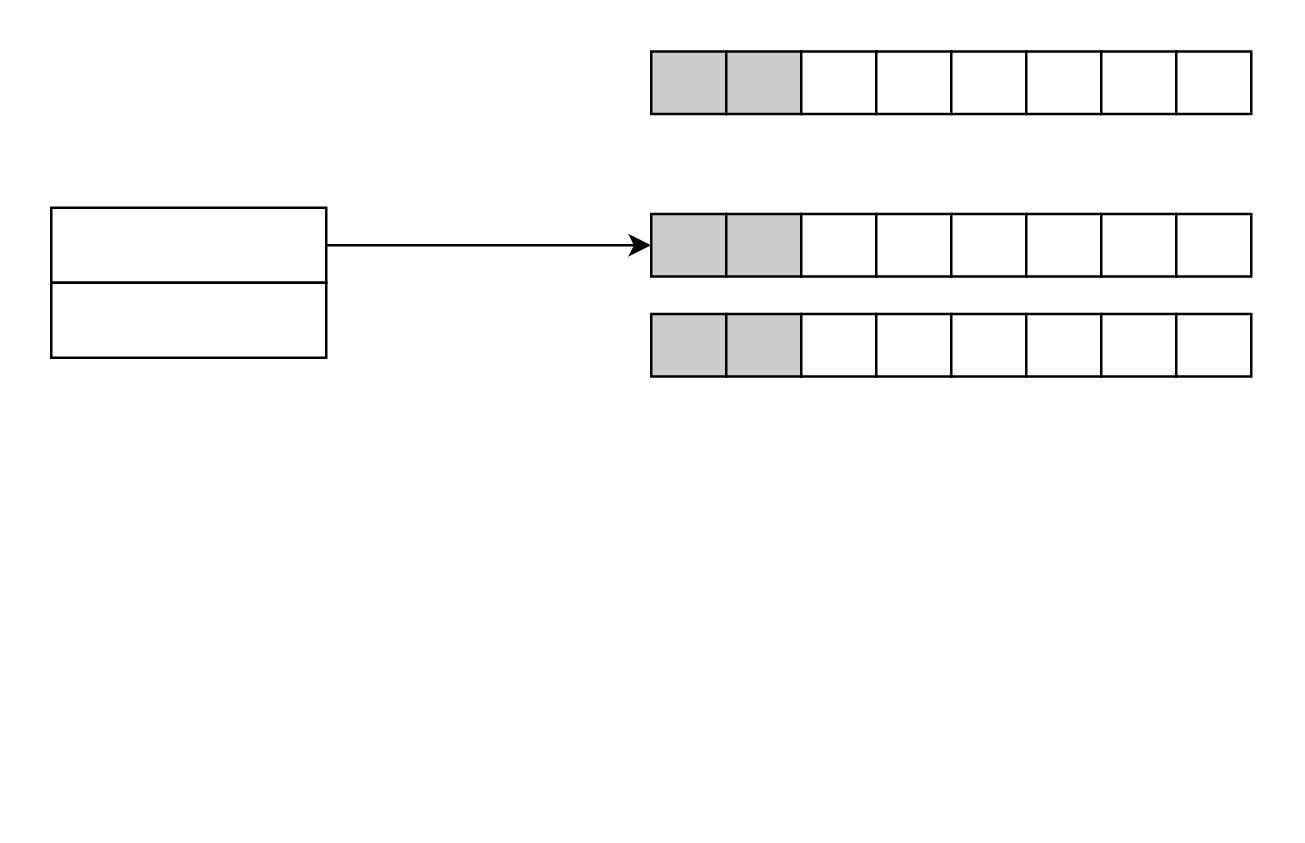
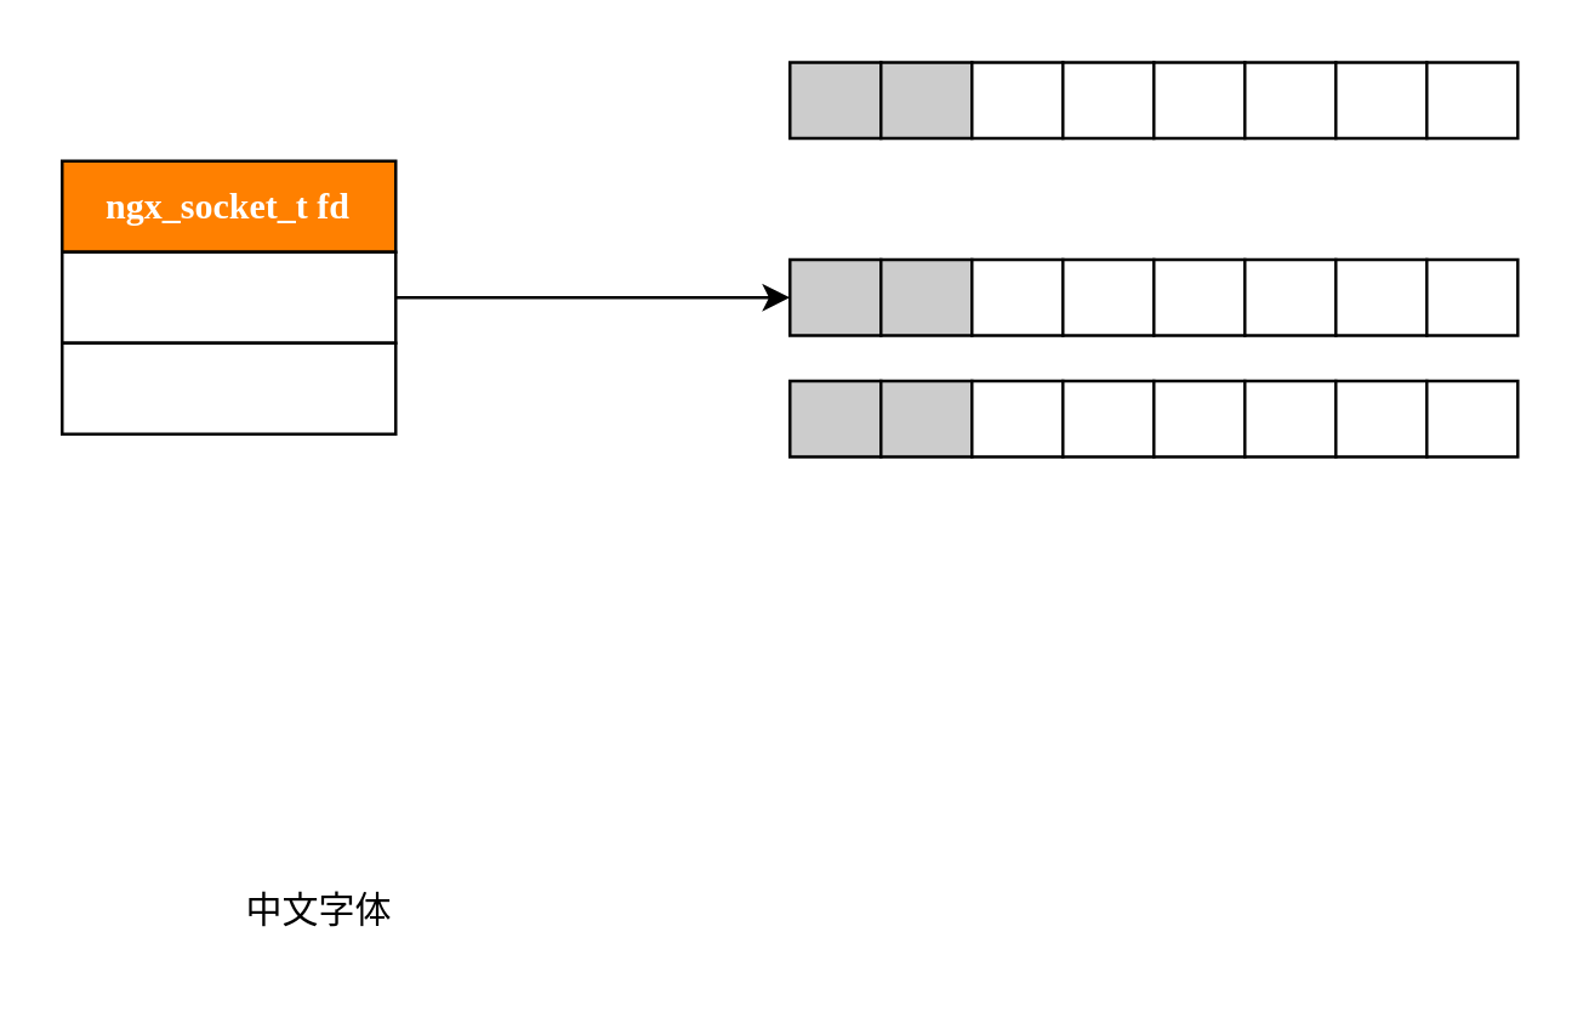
  <mxCell id="0" />
  <mxCell id="1" parent="0" />
+ <mxCell id="2" value="&lt;font color=&quot;#ffffff&quot; face=&quot;Comic Sans MS&quot;&gt;&lt;b&gt;ngx_socket_t fd&lt;/b&gt;&lt;/font&gt;" style="rounded=0;whiteSpace=wrap;html=1;fillColor=#FF8000;" parent="1" vertex="1"><mxGeometry x="20" y="52.5" width="110" height="30" as="geometry" /></mxCell>
  <mxCell id="3" style="rounded=0;orthogonalLoop=1;jettySize=auto;html=1;exitX=1;exitY=0.5;exitDx=0;exitDy=0;entryX=0;entryY=0.5;entryDx=0;entryDy=0;elbow=vertical;" parent="1" source="4" target="14" edge="1"><mxGeometry relative="1" as="geometry" /></mxCell>
  <mxCell id="4" value="" style="rounded=0;whiteSpace=wrap;html=1;" parent="1" vertex="1"><mxGeometry x="20" y="82.5" width="110" height="30" as="geometry" /></mxCell>
  <mxCell id="5" value="" style="rounded=0;whiteSpace=wrap;html=1;" parent="1" vertex="1"><mxGeometry x="20" y="112.5" width="110" height="30" as="geometry" /></mxCell>
  <mxCell id="6" value="" style="rounded=0;whiteSpace=wrap;html=1;fillColor=#CCCCCC;" parent="1" vertex="1"><mxGeometry x="260" y="20" width="30" height="25" as="geometry" /></mxCell>
  <mxCell id="7" value="" style="rounded=0;whiteSpace=wrap;html=1;fillColor=#CCCCCC;" parent="1" vertex="1"><mxGeometry x="290" y="20" width="30" height="25" as="geometry" /></mxCell>
  <mxCell id="8" value="" style="rounded=0;whiteSpace=wrap;html=1;fillColor=#FFFFFF;" parent="1" vertex="1"><mxGeometry x="320" y="20" width="30" height="25" as="geometry" /></mxCell>
  <mxCell id="9" value="" style="rounded=0;whiteSpace=wrap;html=1;fillColor=#FFFFFF;" parent="1" vertex="1"><mxGeometry x="350" y="20" width="30" height="25" as="geometry" /></mxCell>
  <mxCell id="10" value="" style="rounded=0;whiteSpace=wrap;html=1;fillColor=#FFFFFF;" parent="1" vertex="1"><mxGeometry x="380" y="20" width="30" height="25" as="geometry" /></mxCell>
  <mxCell id="11" value="" style="rounded=0;whiteSpace=wrap;html=1;fillColor=#FFFFFF;" parent="1" vertex="1"><mxGeometry x="410" y="20" width="30" height="25" as="geometry" /></mxCell>
  <mxCell id="12" value="" style="rounded=0;whiteSpace=wrap;html=1;fillColor=#FFFFFF;" parent="1" vertex="1"><mxGeometry x="440" y="20" width="30" height="25" as="geometry" /></mxCell>
  <mxCell id="13" value="" style="rounded=0;whiteSpace=wrap;html=1;fillColor=#FFFFFF;" parent="1" vertex="1"><mxGeometry x="470" y="20" width="30" height="25" as="geometry" /></mxCell>
  <mxCell id="14" value="" style="rounded=0;whiteSpace=wrap;html=1;fillColor=#CCCCCC;" parent="1" vertex="1"><mxGeometry x="260" y="85" width="30" height="25" as="geometry" /></mxCell>
  <mxCell id="15" value="" style="rounded=0;whiteSpace=wrap;html=1;fillColor=#CCCCCC;" parent="1" vertex="1"><mxGeometry x="290" y="85" width="30" height="25" as="geometry" /></mxCell>
  <mxCell id="16" value="" style="rounded=0;whiteSpace=wrap;html=1;fillColor=#FFFFFF;" parent="1" vertex="1"><mxGeometry x="320" y="85" width="30" height="25" as="geometry" /></mxCell>
  <mxCell id="17" value="" style="rounded=0;whiteSpace=wrap;html=1;fillColor=#FFFFFF;" parent="1" vertex="1"><mxGeometry x="350" y="85" width="30" height="25" as="geometry" /></mxCell>
  <mxCell id="18" value="" style="rounded=0;whiteSpace=wrap;html=1;fillColor=#FFFFFF;" parent="1" vertex="1"><mxGeometry x="380" y="85" width="30" height="25" as="geometry" /></mxCell>
  <mxCell id="19" value="" style="rounded=0;whiteSpace=wrap;html=1;fillColor=#FFFFFF;" parent="1" vertex="1"><mxGeometry x="410" y="85" width="30" height="25" as="geometry" /></mxCell>
  <mxCell id="20" value="" style="rounded=0;whiteSpace=wrap;html=1;fillColor=#FFFFFF;" parent="1" vertex="1"><mxGeometry x="440" y="85" width="30" height="25" as="geometry" /></mxCell>
  <mxCell id="21" value="" style="rounded=0;whiteSpace=wrap;html=1;fillColor=#FFFFFF;" parent="1" vertex="1"><mxGeometry x="470" y="85" width="30" height="25" as="geometry" /></mxCell>
  <mxCell id="22" value="" style="rounded=0;whiteSpace=wrap;html=1;fillColor=#CCCCCC;" parent="1" vertex="1"><mxGeometry x="260" y="125" width="30" height="25" as="geometry" /></mxCell>
  <mxCell id="23" value="" style="rounded=0;whiteSpace=wrap;html=1;fillColor=#CCCCCC;" parent="1" vertex="1"><mxGeometry x="290" y="125" width="30" height="25" as="geometry" /></mxCell>
  <mxCell id="24" value="" style="rounded=0;whiteSpace=wrap;html=1;fillColor=#FFFFFF;" parent="1" vertex="1"><mxGeometry x="320" y="125" width="30" height="25" as="geometry" /></mxCell>
  <mxCell id="25" value="" style="rounded=0;whiteSpace=wrap;html=1;fillColor=#FFFFFF;" parent="1" vertex="1"><mxGeometry x="350" y="125" width="30" height="25" as="geometry" /></mxCell>
  <mxCell id="26" value="" style="rounded=0;whiteSpace=wrap;html=1;fillColor=#FFFFFF;" parent="1" vertex="1"><mxGeometry x="380" y="125" width="30" height="25" as="geometry" /></mxCell>
  <mxCell id="27" value="" style="rounded=0;whiteSpace=wrap;html=1;fillColor=#FFFFFF;" parent="1" vertex="1"><mxGeometry x="410" y="125" width="30" height="25" as="geometry" /></mxCell>
  <mxCell id="28" value="" style="rounded=0;whiteSpace=wrap;html=1;fillColor=#FFFFFF;" parent="1" vertex="1"><mxGeometry x="440" y="125" width="30" height="25" as="geometry" /></mxCell>
  <mxCell id="29" value="" style="rounded=0;whiteSpace=wrap;html=1;fillColor=#FFFFFF;" parent="1" vertex="1"><mxGeometry x="470" y="125" width="30" height="25" as="geometry" /></mxCell>
+ <mxCell id="30" value="&lt;font face=&quot;Comic Sans MS&quot;&gt;中文字体&lt;/font&gt;" style="text;html=1;strokeColor=none;fillColor=none;align=center;verticalAlign=middle;whiteSpace=wrap;rounded=0;" parent="1" vertex="1"><mxGeometry x="40" y="285" width="130" height="30" as="geometry" /></mxCell>
